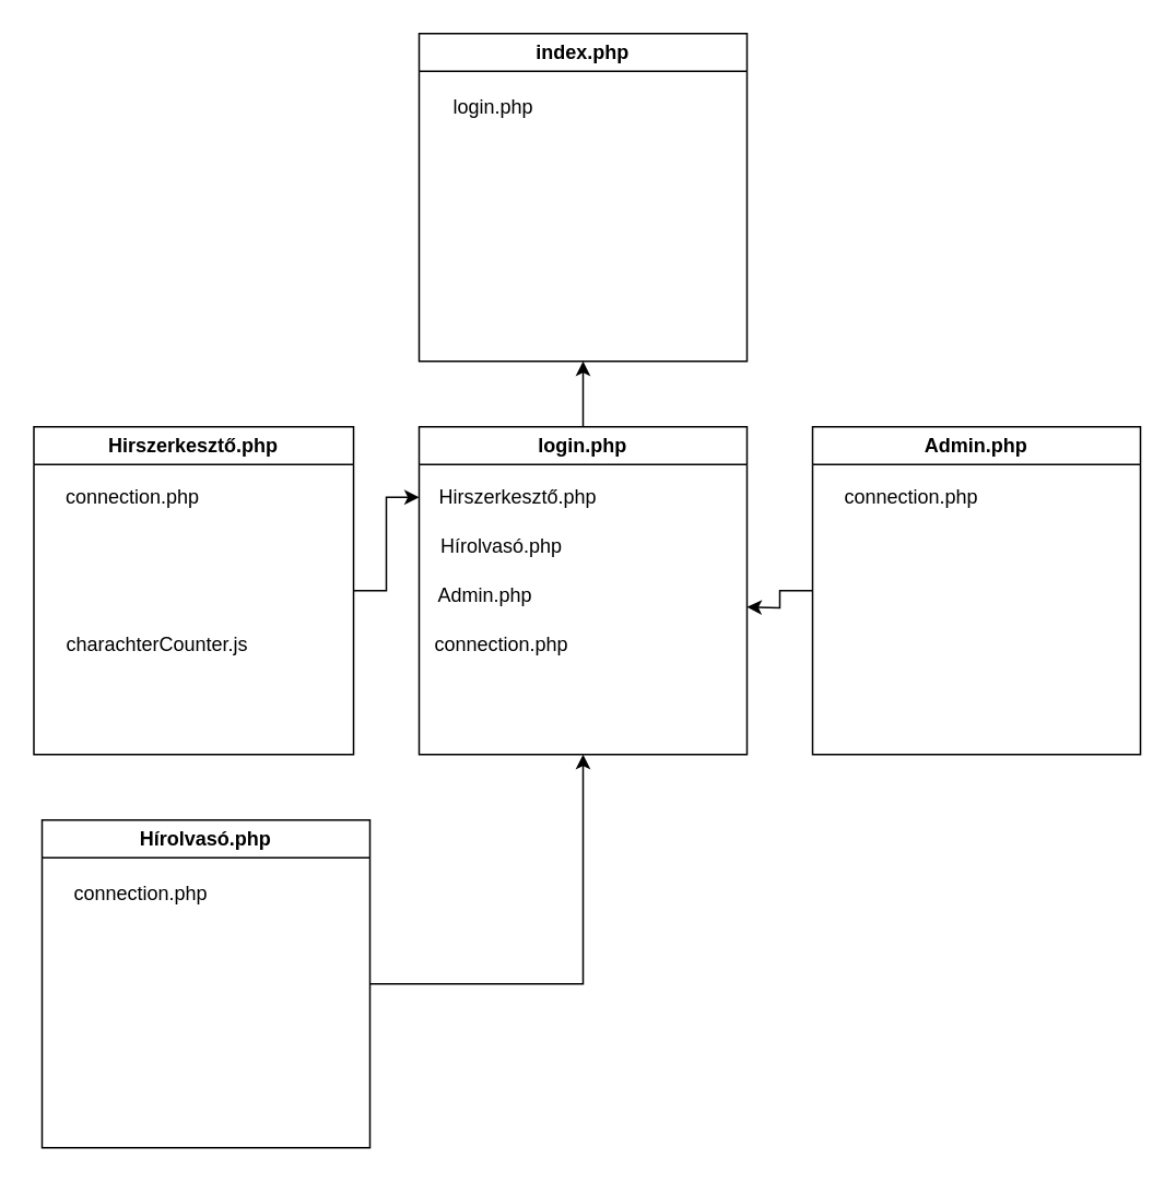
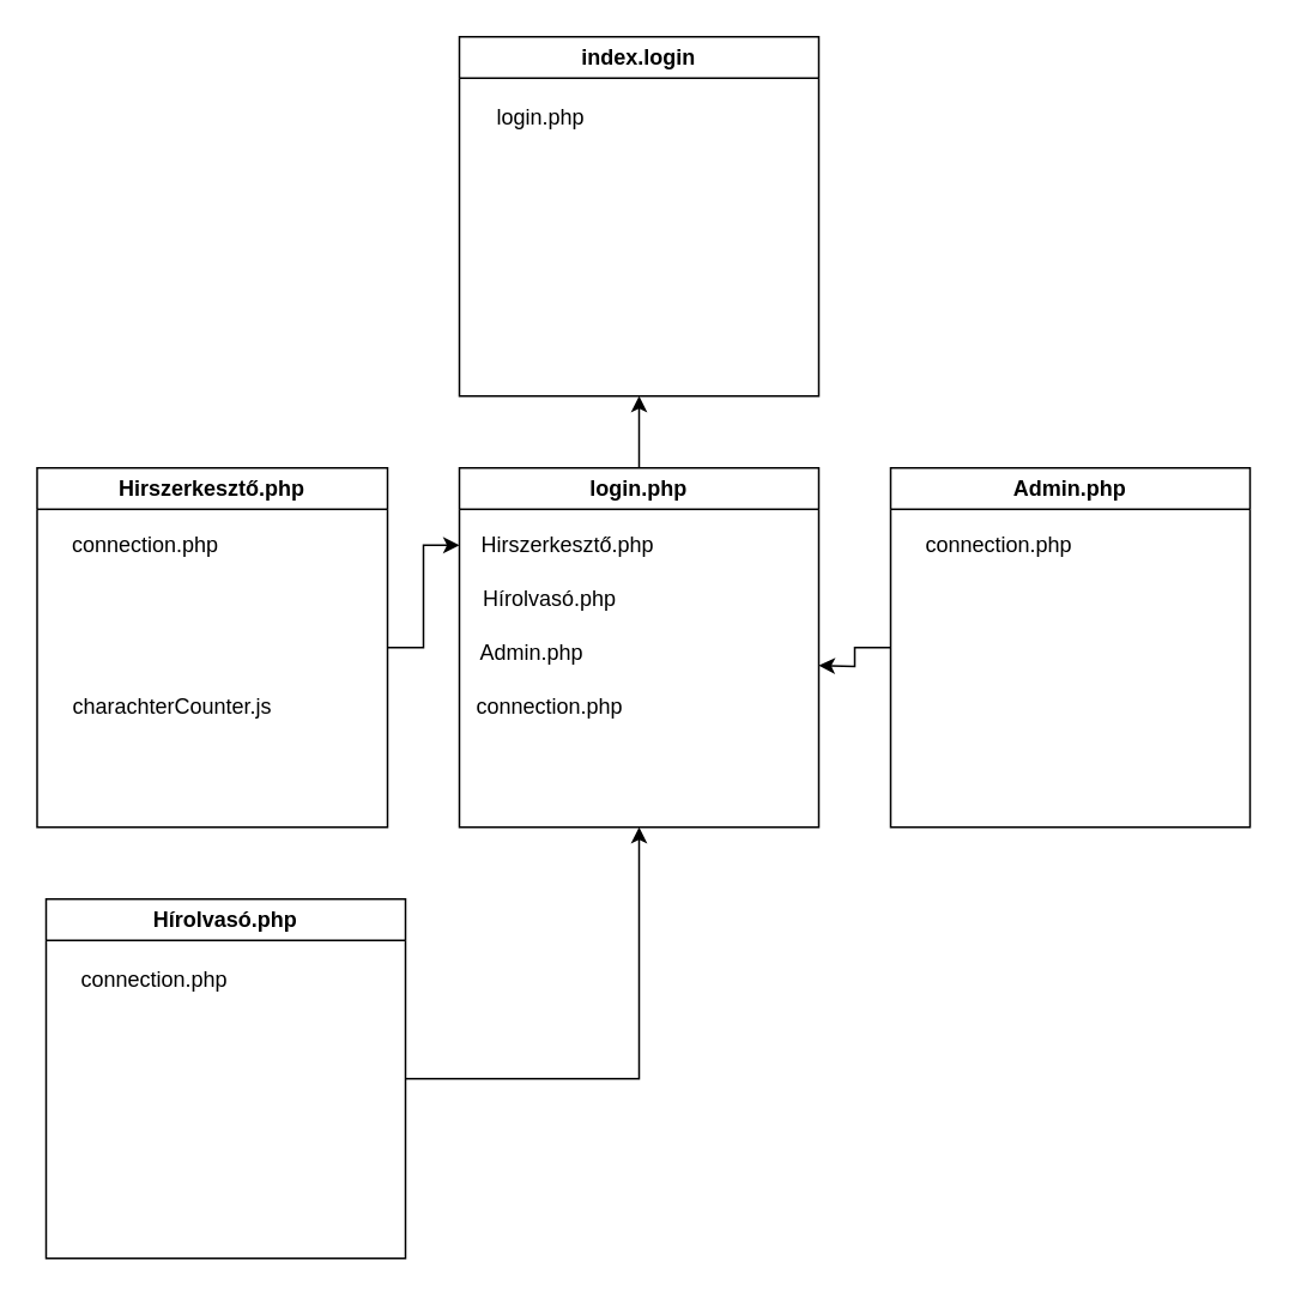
  <mxCell id="0" />
  <mxCell id="1" parent="0" />
  <mxCell id="2" style="edgeStyle=orthogonalEdgeStyle;rounded=0;orthogonalLoop=1;jettySize=auto;html=1;" edge="1" parent="1" source="3"><mxGeometry relative="1" as="geometry"><mxPoint x="455" y="370" as="targetPoint" /></mxGeometry></mxCell>
  <mxCell id="3" value="Admin.php" style="swimlane;whiteSpace=wrap;html=1;" vertex="1" parent="1"><mxGeometry x="495" y="260" width="200" height="200" as="geometry" /></mxCell>
  <mxCell id="4" value="connection.php" style="text;html=1;align=center;verticalAlign=middle;resizable=0;points=[];autosize=1;strokeColor=none;fillColor=none;" vertex="1" parent="3"><mxGeometry x="10" y="28" width="100" height="30" as="geometry" /></mxCell>
  <mxCell id="5" style="edgeStyle=orthogonalEdgeStyle;rounded=0;orthogonalLoop=1;jettySize=auto;html=1;entryX=0.5;entryY=1;entryDx=0;entryDy=0;" edge="1" parent="1" source="6" target="14"><mxGeometry relative="1" as="geometry" /></mxCell>
  <mxCell id="6" value="login.php" style="swimlane;whiteSpace=wrap;html=1;" vertex="1" parent="1"><mxGeometry x="255" y="260" width="200" height="200" as="geometry" /></mxCell>
  <mxCell id="7" value="Hirszerkesztő.php" style="text;html=1;align=center;verticalAlign=middle;resizable=0;points=[];autosize=1;strokeColor=none;fillColor=none;" vertex="1" parent="6"><mxGeometry y="28" width="120" height="30" as="geometry" /></mxCell>
  <mxCell id="8" value="Hírolvasó.php" style="text;html=1;align=center;verticalAlign=middle;resizable=0;points=[];autosize=1;strokeColor=none;fillColor=none;" vertex="1" parent="6"><mxGeometry y="58" width="100" height="30" as="geometry" /></mxCell>
  <mxCell id="9" value="Admin.php" style="text;html=1;align=center;verticalAlign=middle;resizable=0;points=[];autosize=1;strokeColor=none;fillColor=none;" vertex="1" parent="6"><mxGeometry y="88" width="80" height="30" as="geometry" /></mxCell>
  <mxCell id="10" value="connection.php" style="text;html=1;align=center;verticalAlign=middle;resizable=0;points=[];autosize=1;strokeColor=none;fillColor=none;" vertex="1" parent="6"><mxGeometry y="118" width="100" height="30" as="geometry" /></mxCell>
  <mxCell id="11" style="edgeStyle=orthogonalEdgeStyle;rounded=0;orthogonalLoop=1;jettySize=auto;html=1;entryX=0.5;entryY=1;entryDx=0;entryDy=0;" edge="1" parent="1" source="12" target="6"><mxGeometry relative="1" as="geometry" /></mxCell>
  <mxCell id="12" value="Hírolvasó.php" style="swimlane;whiteSpace=wrap;html=1;" vertex="1" parent="1"><mxGeometry x="25" y="500" width="200" height="200" as="geometry" /></mxCell>
  <mxCell id="13" value="connection.php" style="text;html=1;align=center;verticalAlign=middle;resizable=0;points=[];autosize=1;strokeColor=none;fillColor=none;" vertex="1" parent="12"><mxGeometry x="10" y="30" width="100" height="30" as="geometry" /></mxCell>
- <mxCell id="14" value="index.php" style="swimlane;whiteSpace=wrap;html=1;" vertex="1" parent="1"><mxGeometry x="255" y="20" width="200" height="200" as="geometry" /></mxCell>
+ <mxCell id="14" value="index.login" style="swimlane;whiteSpace=wrap;html=1;" vertex="1" parent="1"><mxGeometry x="255" y="20" width="200" height="200" as="geometry" /></mxCell>
  <mxCell id="15" value="login.php" style="text;html=1;align=center;verticalAlign=middle;resizable=0;points=[];autosize=1;strokeColor=none;fillColor=none;" vertex="1" parent="14"><mxGeometry x="10" y="30" width="70" height="30" as="geometry" /></mxCell>
  <mxCell id="16" style="edgeStyle=orthogonalEdgeStyle;rounded=0;orthogonalLoop=1;jettySize=auto;html=1;" edge="1" parent="1" source="17" target="7"><mxGeometry relative="1" as="geometry" /></mxCell>
  <mxCell id="17" value="Hirszerkesztő.php" style="swimlane;whiteSpace=wrap;html=1;" vertex="1" parent="1"><mxGeometry x="20" y="260" width="195" height="200" as="geometry" /></mxCell>
  <mxCell id="18" value="connection.php" style="text;html=1;align=center;verticalAlign=middle;resizable=0;points=[];autosize=1;strokeColor=none;fillColor=none;" vertex="1" parent="17"><mxGeometry x="10" y="28" width="100" height="30" as="geometry" /></mxCell>
  <mxCell id="19" value="charachterCounter.js" style="text;html=1;align=center;verticalAlign=middle;resizable=0;points=[];autosize=1;strokeColor=none;fillColor=none;" vertex="1" parent="17"><mxGeometry x="10" y="118" width="130" height="30" as="geometry" /></mxCell>
